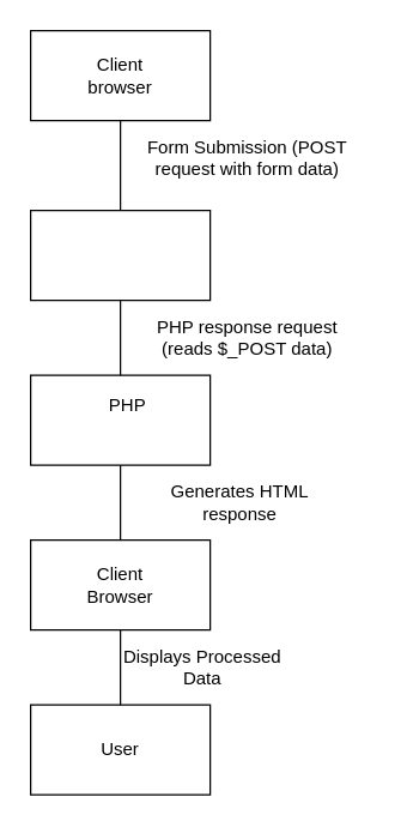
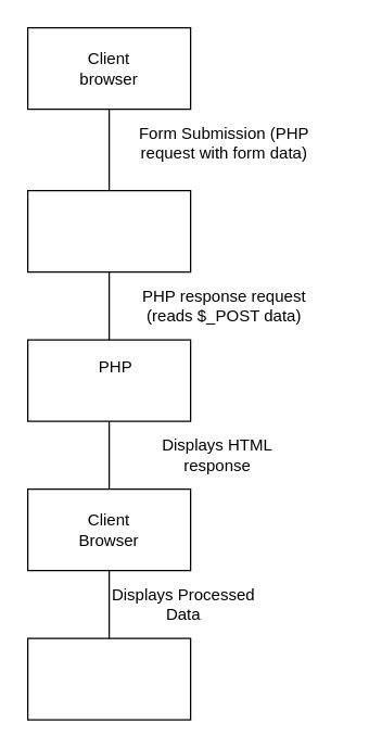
  <mxCell id="0" />
  <mxCell id="1" parent="0" />
  <mxCell id="2" value="" style="rounded=0;whiteSpace=wrap;html=1;" vertex="1" parent="1"><mxGeometry x="20" y="20" width="120" height="60" as="geometry" /></mxCell>
  <mxCell id="3" value="" style="rounded=0;whiteSpace=wrap;html=1;" vertex="1" parent="1"><mxGeometry x="20" y="140" width="120" height="60" as="geometry" /></mxCell>
  <mxCell id="4" value="" style="rounded=0;whiteSpace=wrap;html=1;" vertex="1" parent="1"><mxGeometry x="20" y="250" width="120" height="60" as="geometry" /></mxCell>
  <mxCell id="5" value="" style="rounded=0;whiteSpace=wrap;html=1;" vertex="1" parent="1"><mxGeometry x="20" y="360" width="120" height="60" as="geometry" /></mxCell>
  <mxCell id="6" value="" style="endArrow=none;html=1;rounded=0;entryX=0.5;entryY=1;entryDx=0;entryDy=0;exitX=0.5;exitY=0;exitDx=0;exitDy=0;" edge="1" parent="1" source="3" target="2"><mxGeometry width="50" height="50" relative="1" as="geometry"><mxPoint x="75" y="120" as="sourcePoint" /><mxPoint x="125" y="70" as="targetPoint" /></mxGeometry></mxCell>
  <mxCell id="7" value="" style="endArrow=none;html=1;rounded=0;exitX=0.5;exitY=0;exitDx=0;exitDy=0;entryX=0.5;entryY=1;entryDx=0;entryDy=0;" edge="1" parent="1" source="4" target="3"><mxGeometry width="50" height="50" relative="1" as="geometry"><mxPoint x="65" y="220" as="sourcePoint" /><mxPoint x="85" y="200" as="targetPoint" /></mxGeometry></mxCell>
  <mxCell id="8" value="" style="endArrow=none;html=1;rounded=0;entryX=0.5;entryY=1;entryDx=0;entryDy=0;exitX=0.5;exitY=0;exitDx=0;exitDy=0;" edge="1" parent="1" source="5" target="4"><mxGeometry width="50" height="50" relative="1" as="geometry"><mxPoint x="65" y="380" as="sourcePoint" /><mxPoint x="115" y="330" as="targetPoint" /></mxGeometry></mxCell>
- <mxCell id="9" value="Form Submission (POST request with form data)" style="text;html=1;align=center;verticalAlign=middle;whiteSpace=wrap;rounded=0;" vertex="1" parent="1"><mxGeometry x="80" y="90" width="170" height="30" as="geometry" /></mxCell>
+ <mxCell id="9" value="Form Submission (PHP request with form data)" style="text;html=1;align=center;verticalAlign=middle;whiteSpace=wrap;rounded=0;" vertex="1" parent="1"><mxGeometry x="80" y="90" width="170" height="30" as="geometry" /></mxCell>
  <mxCell id="10" value="PHP response request (reads $_POST data)" style="text;html=1;align=center;verticalAlign=middle;whiteSpace=wrap;rounded=0;" vertex="1" parent="1"><mxGeometry x="95" y="210" width="140" height="30" as="geometry" /></mxCell>
- <mxCell id="11" value="Generates HTML response" style="text;html=1;align=center;verticalAlign=middle;whiteSpace=wrap;rounded=0;" vertex="1" parent="1"><mxGeometry x="95" y="320" width="130" height="30" as="geometry" /></mxCell>
+ <mxCell id="11" value="Displays HTML response" style="text;html=1;align=center;verticalAlign=middle;whiteSpace=wrap;rounded=0;" vertex="1" parent="1"><mxGeometry x="95" y="320" width="130" height="30" as="geometry" /></mxCell>
  <mxCell id="12" value="" style="rounded=0;whiteSpace=wrap;html=1;" vertex="1" parent="1"><mxGeometry x="20" y="470" width="120" height="60" as="geometry" /></mxCell>
  <mxCell id="13" value="" style="endArrow=none;html=1;rounded=0;entryX=0.5;entryY=1;entryDx=0;entryDy=0;exitX=0.5;exitY=0;exitDx=0;exitDy=0;" edge="1" parent="1" source="12" target="5"><mxGeometry width="50" height="50" relative="1" as="geometry"><mxPoint x="65" y="460" as="sourcePoint" /><mxPoint x="115" y="410" as="targetPoint" /></mxGeometry></mxCell>
  <mxCell id="14" value="Displays Processed Data" style="text;html=1;align=center;verticalAlign=middle;whiteSpace=wrap;rounded=0;" vertex="1" parent="1"><mxGeometry x="75" y="430" width="120" height="30" as="geometry" /></mxCell>
  <mxCell id="15" value="Client browser" style="text;html=1;align=center;verticalAlign=middle;whiteSpace=wrap;rounded=0;" vertex="1" parent="1"><mxGeometry x="50" y="35" width="60" height="30" as="geometry" /></mxCell>
  <mxCell id="16" value="PHP" style="text;html=1;align=center;verticalAlign=middle;whiteSpace=wrap;rounded=0;" vertex="1" parent="1"><mxGeometry x="55" y="255" width="60" height="30" as="geometry" /></mxCell>
  <mxCell id="17" value="Client Browser" style="text;html=1;align=center;verticalAlign=middle;whiteSpace=wrap;rounded=0;" vertex="1" parent="1"><mxGeometry x="50" y="375" width="60" height="30" as="geometry" /></mxCell>
- <mxCell id="18" value="User" style="text;html=1;align=center;verticalAlign=middle;whiteSpace=wrap;rounded=0;" vertex="1" parent="1"><mxGeometry x="50" y="485" width="60" height="30" as="geometry" /></mxCell>
